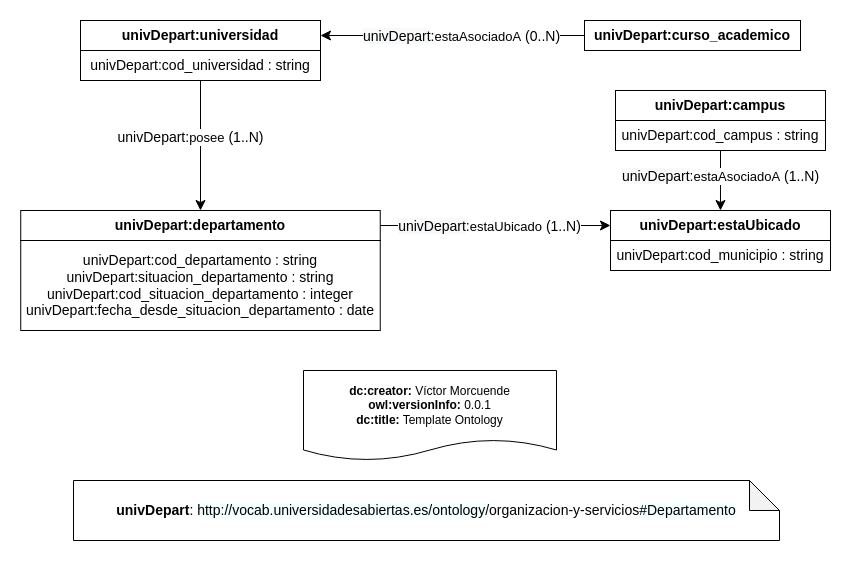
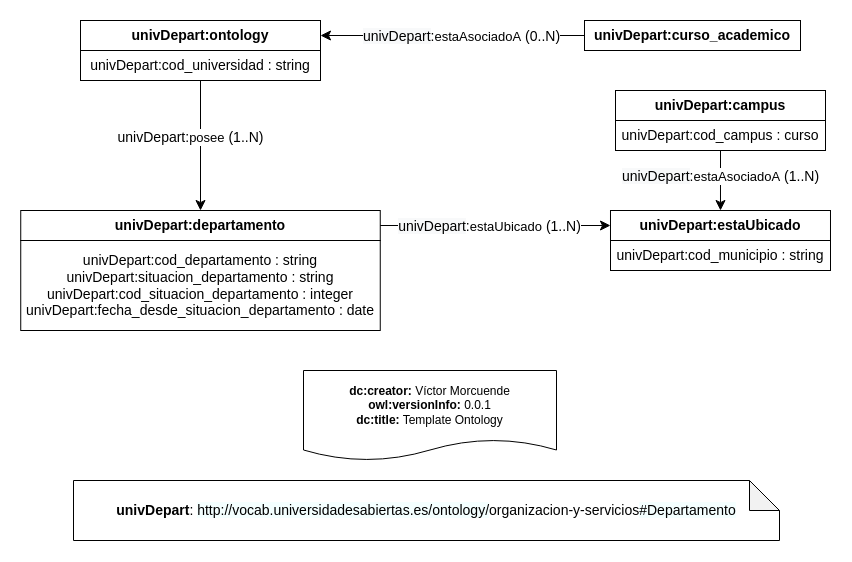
  <mxCell id="0" />
  <mxCell id="1" parent="0" />
  <mxCell id="2" value="&lt;div&gt;&lt;b&gt;dc:creator:&lt;/b&gt;&amp;nbsp;Víctor Morcuende&lt;/div&gt;&lt;div&gt;&lt;b&gt;owl:versionInfo:&lt;/b&gt; 0.0.1&lt;/div&gt;&lt;div&gt;&lt;b&gt;dc:title:&lt;/b&gt; Template Ontology&lt;/div&gt;" style="shape=document;whiteSpace=wrap;html=1;boundedLbl=1;labelBackgroundColor=#ffffff;strokeColor=#000000;fontSize=12;fontColor=#000000;size=0.233;fillColor=none;" parent="1" vertex="1"><mxGeometry x="303" y="370" width="253" height="90" as="geometry" /></mxCell>
  <mxCell id="3" value="&lt;div&gt;&lt;div&gt;&lt;div&gt;&lt;div&gt;&lt;div&gt;&lt;b&gt;univDepart&lt;/b&gt;:&amp;nbsp;&lt;span style=&quot;background-color: rgb(244 , 255 , 255)&quot;&gt;http://vocab.universidadesabiertas.es/ontology/&lt;/span&gt;organizacion-y-servicios&lt;span style=&quot;background-color: rgb(244 , 255 , 255)&quot;&gt;#Departamento&lt;/span&gt;&lt;/div&gt;&lt;/div&gt;&lt;/div&gt;&lt;/div&gt;&lt;/div&gt;" style="shape=note;whiteSpace=wrap;html=1;backgroundOutline=1;darkOpacity=0.05;fontSize=14;fillColor=none;align=center;" parent="1" vertex="1"><mxGeometry x="73" y="480" width="706" height="60" as="geometry" /></mxCell>
  <mxCell id="4" value="univDepart:cod_universidad : string" style="rounded=0;whiteSpace=wrap;html=1;snapToPoint=1;points=[[0.1,0],[0.2,0],[0.3,0],[0.4,0],[0.5,0],[0.6,0],[0.7,0],[0.8,0],[0.9,0],[0,0.1],[0,0.3],[0,0.5],[0,0.7],[0,0.9],[0.1,1],[0.2,1],[0.3,1],[0.4,1],[0.5,1],[0.6,1],[0.7,1],[0.8,1],[0.9,1],[1,0.1],[1,0.3],[1,0.5],[1,0.7],[1,0.9]];fontFamily=Helvetica;fontSize=14;fillColor=none;" parent="1" vertex="1"><mxGeometry x="80" y="50" width="240" height="30" as="geometry" /></mxCell>
- <mxCell id="5" value="&lt;b&gt;univDepart&lt;/b&gt;&lt;b&gt;:universidad&lt;/b&gt;" style="rounded=0;whiteSpace=wrap;html=1;snapToPoint=1;points=[[0.1,0],[0.2,0],[0.3,0],[0.4,0],[0.5,0],[0.6,0],[0.7,0],[0.8,0],[0.9,0],[0,0.1],[0,0.3],[0,0.5],[0,0.7],[0,0.9],[0.1,1],[0.2,1],[0.3,1],[0.4,1],[0.5,1],[0.6,1],[0.7,1],[0.8,1],[0.9,1],[1,0.1],[1,0.3],[1,0.5],[1,0.7],[1,0.9]];fontFamily=Helvetica;fontSize=14;fillColor=none;" parent="1" vertex="1"><mxGeometry x="80" y="20" width="240" height="30" as="geometry" /></mxCell>
+ <mxCell id="5" value="&lt;b&gt;univDepart&lt;/b&gt;&lt;b&gt;:ontology&lt;/b&gt;" style="rounded=0;whiteSpace=wrap;html=1;snapToPoint=1;points=[[0.1,0],[0.2,0],[0.3,0],[0.4,0],[0.5,0],[0.6,0],[0.7,0],[0.8,0],[0.9,0],[0,0.1],[0,0.3],[0,0.5],[0,0.7],[0,0.9],[0.1,1],[0.2,1],[0.3,1],[0.4,1],[0.5,1],[0.6,1],[0.7,1],[0.8,1],[0.9,1],[1,0.1],[1,0.3],[1,0.5],[1,0.7],[1,0.9]];fontFamily=Helvetica;fontSize=14;fillColor=none;" parent="1" vertex="1"><mxGeometry x="80" y="20" width="240" height="30" as="geometry" /></mxCell>
  <mxCell id="6" value="&lt;b&gt;univDepart&lt;/b&gt;&lt;b&gt;:curso_academico&lt;/b&gt;" style="rounded=0;whiteSpace=wrap;html=1;snapToPoint=1;points=[[0.1,0],[0.2,0],[0.3,0],[0.4,0],[0.5,0],[0.6,0],[0.7,0],[0.8,0],[0.9,0],[0,0.1],[0,0.3],[0,0.5],[0,0.7],[0,0.9],[0.1,1],[0.2,1],[0.3,1],[0.4,1],[0.5,1],[0.6,1],[0.7,1],[0.8,1],[0.9,1],[1,0.1],[1,0.3],[1,0.5],[1,0.7],[1,0.9]];fontFamily=Helvetica;fontSize=14;fillColor=none;" parent="1" vertex="1"><mxGeometry x="584" y="20" width="216" height="30" as="geometry" /></mxCell>
  <mxCell id="7" value="univDepart:cod_departamento : string&lt;br&gt;univDepart:situacion_departamento : string&lt;br&gt;univDepart:cod_situacion_departamento&amp;nbsp;: integer&lt;br&gt;univDepart:fecha_desde_situacion_departamento&amp;nbsp;: date" style="rounded=0;whiteSpace=wrap;html=1;snapToPoint=1;points=[[0.1,0],[0.2,0],[0.3,0],[0.4,0],[0.5,0],[0.6,0],[0.7,0],[0.8,0],[0.9,0],[0,0.1],[0,0.3],[0,0.5],[0,0.7],[0,0.9],[0.1,1],[0.2,1],[0.3,1],[0.4,1],[0.5,1],[0.6,1],[0.7,1],[0.8,1],[0.9,1],[1,0.1],[1,0.3],[1,0.5],[1,0.7],[1,0.9]];fontFamily=Helvetica;fontSize=14;fillColor=none;" parent="1" vertex="1"><mxGeometry x="20.24" y="240" width="359.51" height="90" as="geometry" /></mxCell>
  <mxCell id="8" value="&lt;b&gt;univDepart:departamento&lt;/b&gt;" style="rounded=0;whiteSpace=wrap;html=1;snapToPoint=1;points=[[0.1,0],[0.2,0],[0.3,0],[0.4,0],[0.5,0],[0.6,0],[0.7,0],[0.8,0],[0.9,0],[0,0.1],[0,0.3],[0,0.5],[0,0.7],[0,0.9],[0.1,1],[0.2,1],[0.3,1],[0.4,1],[0.5,1],[0.6,1],[0.7,1],[0.8,1],[0.9,1],[1,0.1],[1,0.3],[1,0.5],[1,0.7],[1,0.9]];fontFamily=Helvetica;fontSize=14;fillColor=none;" parent="1" vertex="1"><mxGeometry x="20.24" y="210" width="359.51" height="30" as="geometry" /></mxCell>
  <mxCell id="9" value="" style="endArrow=classic;html=1;exitX=0;exitY=0.5;exitDx=0;exitDy=0;entryX=1;entryY=0.5;entryDx=0;entryDy=0;endSize=8;arcSize=0;rounded=0;fontFamily=Helvetica;fontSize=14;" parent="1" source="6" target="5" edge="1"><mxGeometry width="50" height="50" relative="1" as="geometry"><mxPoint x="880" y="395" as="sourcePoint" /><mxPoint x="1070" y="395" as="targetPoint" /></mxGeometry></mxCell>
  <mxCell id="10" value="&lt;span style=&quot;background-color: rgb(248 , 249 , 250)&quot;&gt;univDepart&lt;/span&gt;:&lt;span style=&quot;font-size: 13px&quot;&gt;estaAsociadoA&lt;/span&gt;&amp;nbsp;(0..N)&lt;span style=&quot;background-color: rgb(248 , 249 , 250)&quot;&gt;&lt;br&gt;&lt;/span&gt;" style="text;html=1;align=center;verticalAlign=middle;resizable=0;points=[];labelBackgroundColor=#ffffff;fontFamily=Helvetica;fontSize=14;fillColor=none;" parent="9" vertex="1" connectable="0"><mxGeometry x="-0.127" relative="1" as="geometry"><mxPoint x="-9" as="offset" /></mxGeometry></mxCell>
  <mxCell id="11" value="" style="endArrow=classic;html=1;exitX=0.5;exitY=1;exitDx=0;exitDy=0;entryX=0.5;entryY=0;entryDx=0;entryDy=0;endSize=8;arcSize=0;rounded=0;fontFamily=Helvetica;fontSize=14;" parent="1" source="4" target="8" edge="1"><mxGeometry width="50" height="50" relative="1" as="geometry"><mxPoint x="460" y="420" as="sourcePoint" /><mxPoint x="460" y="360" as="targetPoint" /></mxGeometry></mxCell>
  <mxCell id="12" value="univDepart:&lt;font size=&quot;2&quot;&gt;posee&lt;/font&gt;&amp;nbsp;(1..N)&lt;b&gt;&lt;br&gt;&lt;/b&gt;" style="text;html=1;align=center;verticalAlign=middle;resizable=0;points=[];labelBackgroundColor=#ffffff;fontFamily=Helvetica;fontSize=14;fillColor=none;" parent="11" vertex="1" connectable="0"><mxGeometry x="-0.127" relative="1" as="geometry"><mxPoint x="-10" as="offset" /></mxGeometry></mxCell>
  <mxCell id="13" value="" style="endArrow=classic;html=1;exitX=1;exitY=0.5;exitDx=0;exitDy=0;entryX=0;entryY=0.5;entryDx=0;entryDy=0;endSize=8;arcSize=0;rounded=0;fontFamily=Helvetica;fontSize=14;" parent="1" source="8" target="20" edge="1"><mxGeometry width="50" height="50" relative="1" as="geometry"><mxPoint x="460" y="480" as="sourcePoint" /><mxPoint x="179.505" y="537" as="targetPoint" /></mxGeometry></mxCell>
  <mxCell id="14" value="&lt;span style=&quot;background-color: rgb(248 , 249 , 250)&quot;&gt;univDepart&lt;/span&gt;:&lt;span style=&quot;font-size: 13px&quot;&gt;estaUbicado&lt;/span&gt;&amp;nbsp;(1..N)&lt;span style=&quot;background-color: rgb(248 , 249 , 250)&quot;&gt;&lt;br&gt;&lt;/span&gt;" style="text;html=1;align=center;verticalAlign=middle;resizable=0;points=[];labelBackgroundColor=#ffffff;fontFamily=Helvetica;fontSize=14;fillColor=none;" parent="13" vertex="1" connectable="0"><mxGeometry x="-0.127" relative="1" as="geometry"><mxPoint x="9" as="offset" /></mxGeometry></mxCell>
  <mxCell id="15" value="" style="endArrow=classic;html=1;exitX=0.5;exitY=1;exitDx=0;exitDy=0;entryX=0.5;entryY=0;entryDx=0;entryDy=0;endSize=8;arcSize=0;rounded=0;fontFamily=Helvetica;fontSize=14;" parent="1" source="17" target="20" edge="1"><mxGeometry width="50" height="50" relative="1" as="geometry"><mxPoint x="590" y="552" as="sourcePoint" /><mxPoint x="323.13" y="552" as="targetPoint" /></mxGeometry></mxCell>
  <mxCell id="16" value="&lt;span style=&quot;background-color: rgb(248 , 249 , 250)&quot;&gt;univDepart&lt;/span&gt;:&lt;span style=&quot;font-size: 13px&quot;&gt;estaAsociadoA&lt;/span&gt;&amp;nbsp;(1..N)&lt;span style=&quot;background-color: rgb(248 , 249 , 250)&quot;&gt;&lt;br&gt;&lt;/span&gt;" style="text;html=1;align=center;verticalAlign=middle;resizable=0;points=[];labelBackgroundColor=#ffffff;fontFamily=Helvetica;fontSize=14;fillColor=none;" parent="15" vertex="1" connectable="0"><mxGeometry x="-0.127" relative="1" as="geometry"><mxPoint as="offset" /></mxGeometry></mxCell>
- <mxCell id="17" value="univDepart:cod_campus : string" style="rounded=0;whiteSpace=wrap;html=1;snapToPoint=1;points=[[0.1,0],[0.2,0],[0.3,0],[0.4,0],[0.5,0],[0.6,0],[0.7,0],[0.8,0],[0.9,0],[0,0.1],[0,0.3],[0,0.5],[0,0.7],[0,0.9],[0.1,1],[0.2,1],[0.3,1],[0.4,1],[0.5,1],[0.6,1],[0.7,1],[0.8,1],[0.9,1],[1,0.1],[1,0.3],[1,0.5],[1,0.7],[1,0.9]];fontFamily=Helvetica;fontSize=14;fillColor=none;" parent="1" vertex="1"><mxGeometry x="615" y="120" width="210" height="30" as="geometry" /></mxCell>
+ <mxCell id="17" value="univDepart:cod_campus : curso" style="rounded=0;whiteSpace=wrap;html=1;snapToPoint=1;points=[[0.1,0],[0.2,0],[0.3,0],[0.4,0],[0.5,0],[0.6,0],[0.7,0],[0.8,0],[0.9,0],[0,0.1],[0,0.3],[0,0.5],[0,0.7],[0,0.9],[0.1,1],[0.2,1],[0.3,1],[0.4,1],[0.5,1],[0.6,1],[0.7,1],[0.8,1],[0.9,1],[1,0.1],[1,0.3],[1,0.5],[1,0.7],[1,0.9]];fontFamily=Helvetica;fontSize=14;fillColor=none;" parent="1" vertex="1"><mxGeometry x="615" y="120" width="210" height="30" as="geometry" /></mxCell>
  <mxCell id="18" value="&lt;b&gt;univDepart:campus&lt;/b&gt;" style="rounded=0;whiteSpace=wrap;html=1;snapToPoint=1;points=[[0.1,0],[0.2,0],[0.3,0],[0.4,0],[0.5,0],[0.6,0],[0.7,0],[0.8,0],[0.9,0],[0,0.1],[0,0.3],[0,0.5],[0,0.7],[0,0.9],[0.1,1],[0.2,1],[0.3,1],[0.4,1],[0.5,1],[0.6,1],[0.7,1],[0.8,1],[0.9,1],[1,0.1],[1,0.3],[1,0.5],[1,0.7],[1,0.9]];fontFamily=Helvetica;fontSize=14;fillColor=none;" parent="1" vertex="1"><mxGeometry x="615" y="90" width="210" height="30" as="geometry" /></mxCell>
  <mxCell id="19" value="univDepart:cod_municipio : string" style="rounded=0;whiteSpace=wrap;html=1;snapToPoint=1;points=[[0.1,0],[0.2,0],[0.3,0],[0.4,0],[0.5,0],[0.6,0],[0.7,0],[0.8,0],[0.9,0],[0,0.1],[0,0.3],[0,0.5],[0,0.7],[0,0.9],[0.1,1],[0.2,1],[0.3,1],[0.4,1],[0.5,1],[0.6,1],[0.7,1],[0.8,1],[0.9,1],[1,0.1],[1,0.3],[1,0.5],[1,0.7],[1,0.9]];fontFamily=Helvetica;fontSize=14;fillColor=none;" parent="1" vertex="1"><mxGeometry x="610" y="240" width="220" height="30" as="geometry" /></mxCell>
  <mxCell id="20" value="&lt;b&gt;univDepart:estaUbicado&lt;/b&gt;" style="rounded=0;whiteSpace=wrap;html=1;snapToPoint=1;points=[[0.1,0],[0.2,0],[0.3,0],[0.4,0],[0.5,0],[0.6,0],[0.7,0],[0.8,0],[0.9,0],[0,0.1],[0,0.3],[0,0.5],[0,0.7],[0,0.9],[0.1,1],[0.2,1],[0.3,1],[0.4,1],[0.5,1],[0.6,1],[0.7,1],[0.8,1],[0.9,1],[1,0.1],[1,0.3],[1,0.5],[1,0.7],[1,0.9]];fontFamily=Helvetica;fontSize=14;fillColor=none;" parent="1" vertex="1"><mxGeometry x="609.99" y="210" width="220" height="30" as="geometry" /></mxCell>
